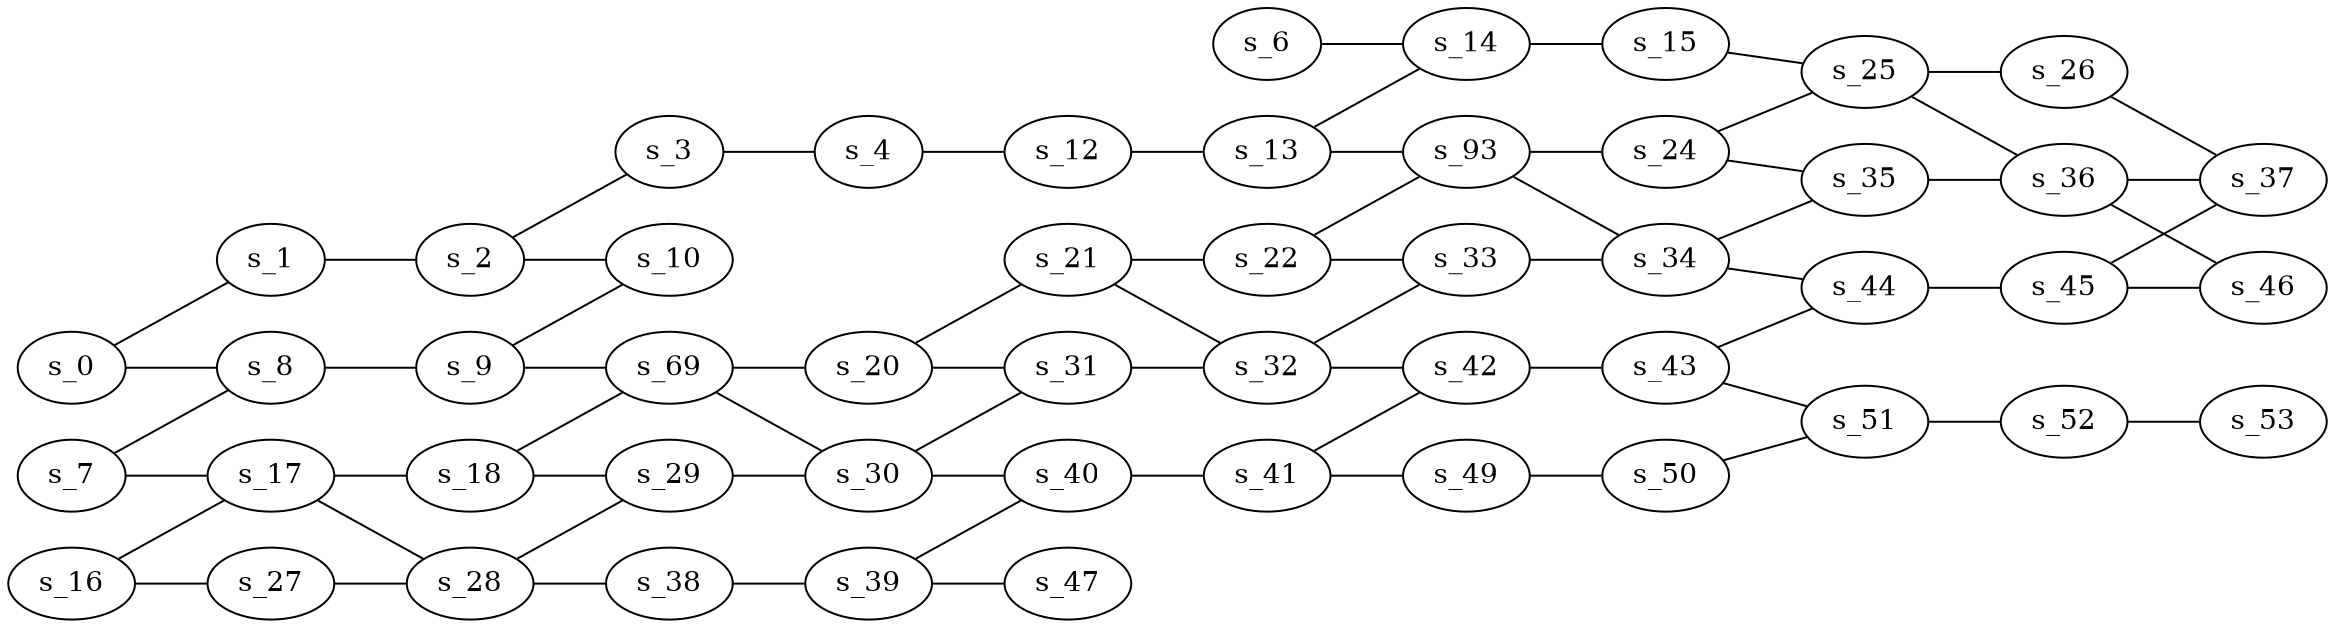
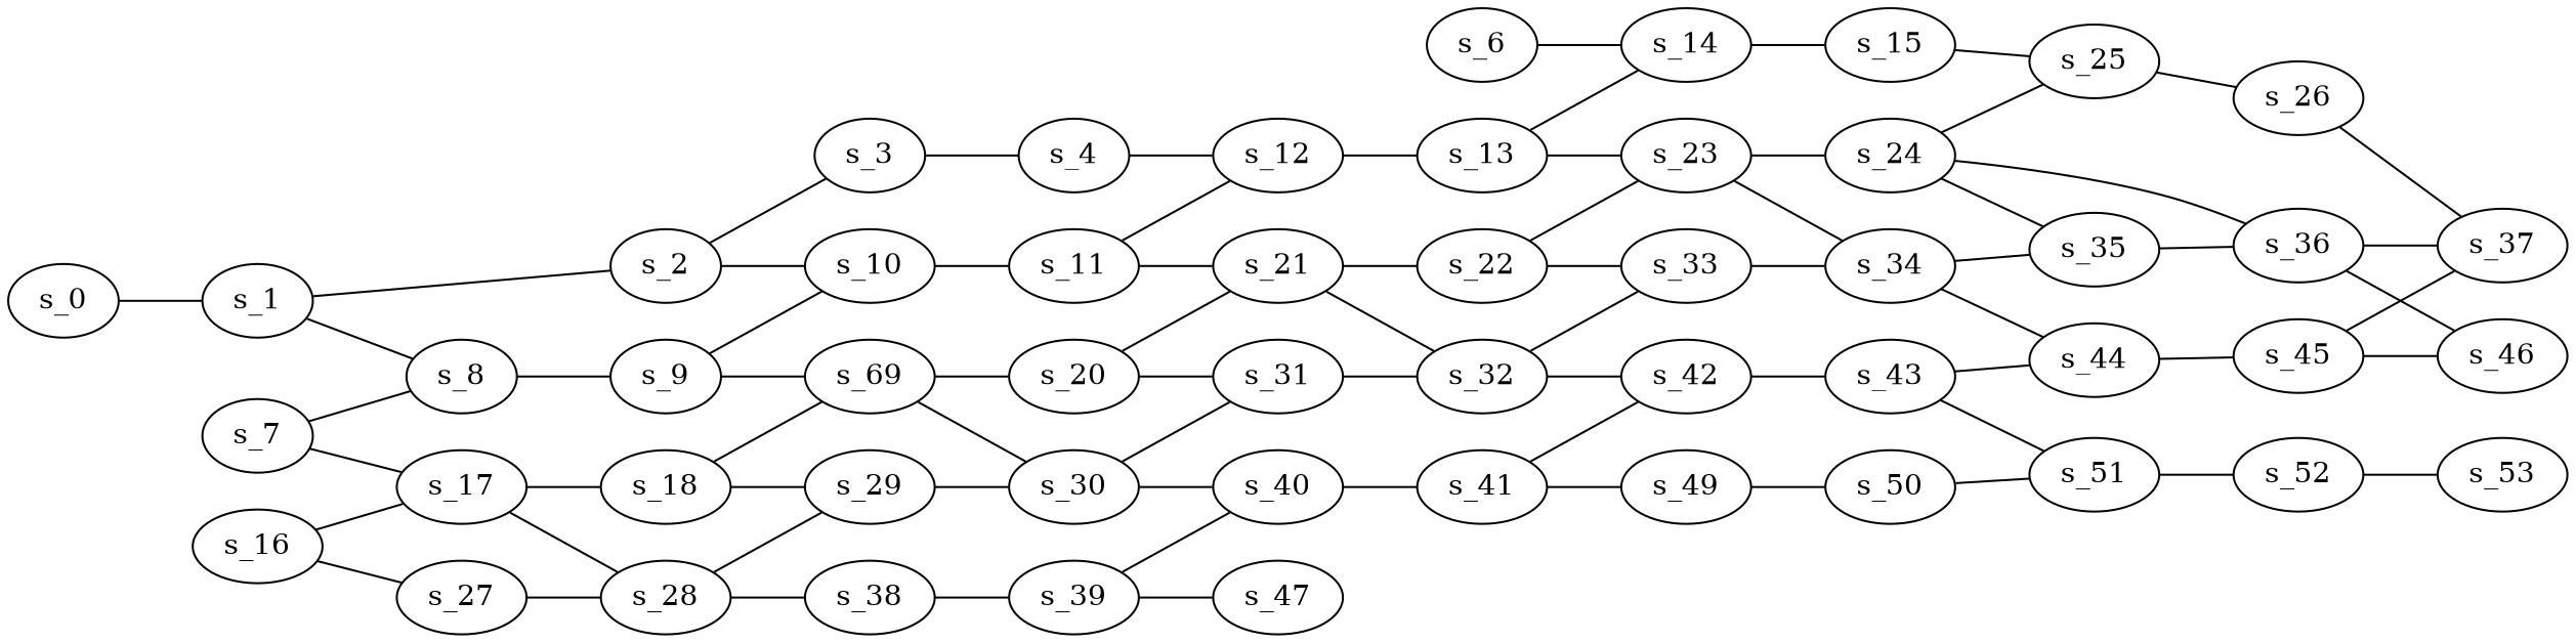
  graph {
    rankdir=LR
    s_0
    s_1
    s_8
    s_2
    s_9
    s_3
    s_10
    s_4
+   s_11
    s_12
    s_13
    s_6
    s_14
    s_15
    s_7
    s_17
    s_18
    s_28
    n19 [label=s_69]
    s_20
    s_30
    s_21
    s_22
    s_32
-   s_23 [label=s_93]
+   s_23
    s_24
    s_34
    s_25
    s_26
    s_36
    s_16
    s_27
    s_29
    s_38
    s_31
    s_40
    s_33
    s_42
    s_35
    s_44
    s_37
    s_46
    s_39
    s_41
    s_43
    s_45
    s_47
    s_49
    s_50
    s_51
    s_52
    s_53
    s_0 -- s_1
-   s_0 -- s_8
+   s_1 -- s_8
    s_1 -- s_2
    s_8 -- s_9
    s_2 -- s_3
    s_2 -- s_10
    s_9 -- s_10
    s_9 -- n19
    s_3 -- s_4
+   s_10 -- s_11
    s_4 -- s_12
+   s_11 -- s_12
+   s_11 -- s_21
    s_12 -- s_13
    s_13 -- s_14
    s_13 -- s_23
    s_6 -- s_14
    s_14 -- s_15
    s_15 -- s_25
    s_7 -- s_8
    s_7 -- s_17
    s_17 -- s_18
    s_17 -- s_28
    s_18 -- n19
    s_18 -- s_29
    s_28 -- s_29
    s_28 -- s_38
    n19 -- s_20
    n19 -- s_30
    s_20 -- s_21
    s_20 -- s_31
    s_30 -- s_31
    s_30 -- s_40
    s_21 -- s_22
    s_21 -- s_32
    s_22 -- s_23
    s_22 -- s_33
    s_32 -- s_33
    s_32 -- s_42
    s_23 -- s_24
    s_23 -- s_34
    s_24 -- s_25
    s_24 -- s_35
    s_34 -- s_35
    s_34 -- s_44
    s_25 -- s_26
-   s_25 -- s_36
+   s_24 -- s_36
    s_26 -- s_37
    s_36 -- s_37
    s_36 -- s_46
    s_16 -- s_17
    s_16 -- s_27
    s_27 -- s_28
    s_29 -- s_30
    s_38 -- s_39
    s_31 -- s_32
    s_40 -- s_41
    s_33 -- s_34
    s_42 -- s_43
    s_35 -- s_36
    s_44 -- s_45
    s_39 -- s_40
    s_39 -- s_47
    s_41 -- s_42
    s_41 -- s_49
    s_43 -- s_44
    s_43 -- s_51
    s_45 -- s_37
    s_45 -- s_46
    s_49 -- s_50
    s_50 -- s_51
    s_51 -- s_52
    s_52 -- s_53
  }
